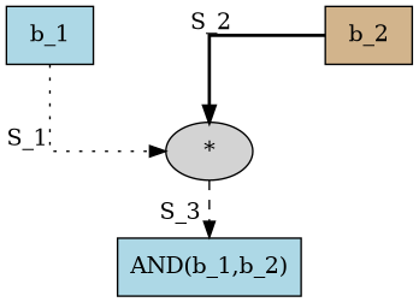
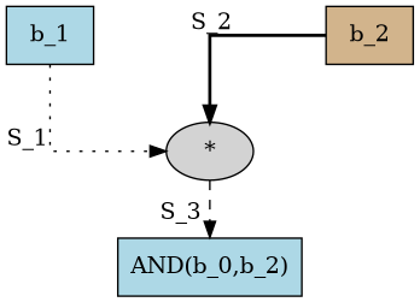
  digraph {
    forcelabels=true
    nodesep=2.0
    splines=ortho
    node [shape=box style=filled fillcolor=lightblue]
    n1 [label=b_1]
    n2 [label="*" fillcolor=lightgrey shape=""]
-   n3 [label="AND(b_1,b_2)"]
+   n3 [label="AND(b_0,b_2)"]
    n4 [label=b_2 fillcolor=tan]
    n1 -> n2 [xlabel="S_1 " style=dotted]
    n2 -> n3 [xlabel="S_3 " style=dashed]
    n4 -> n2 [xlabel=S_2 style=bold]
  }
